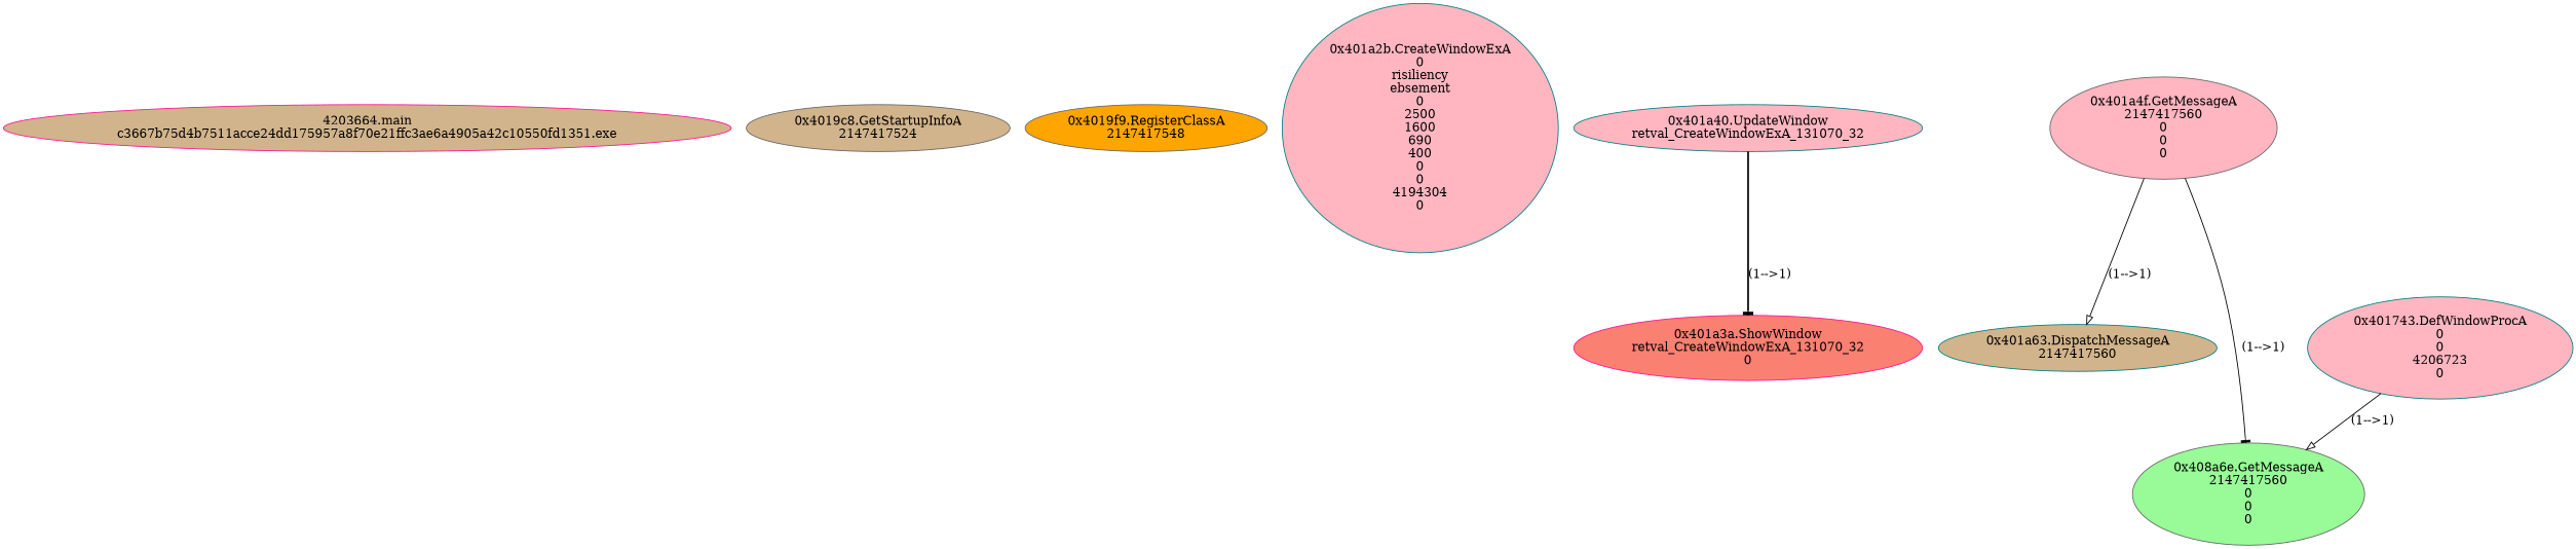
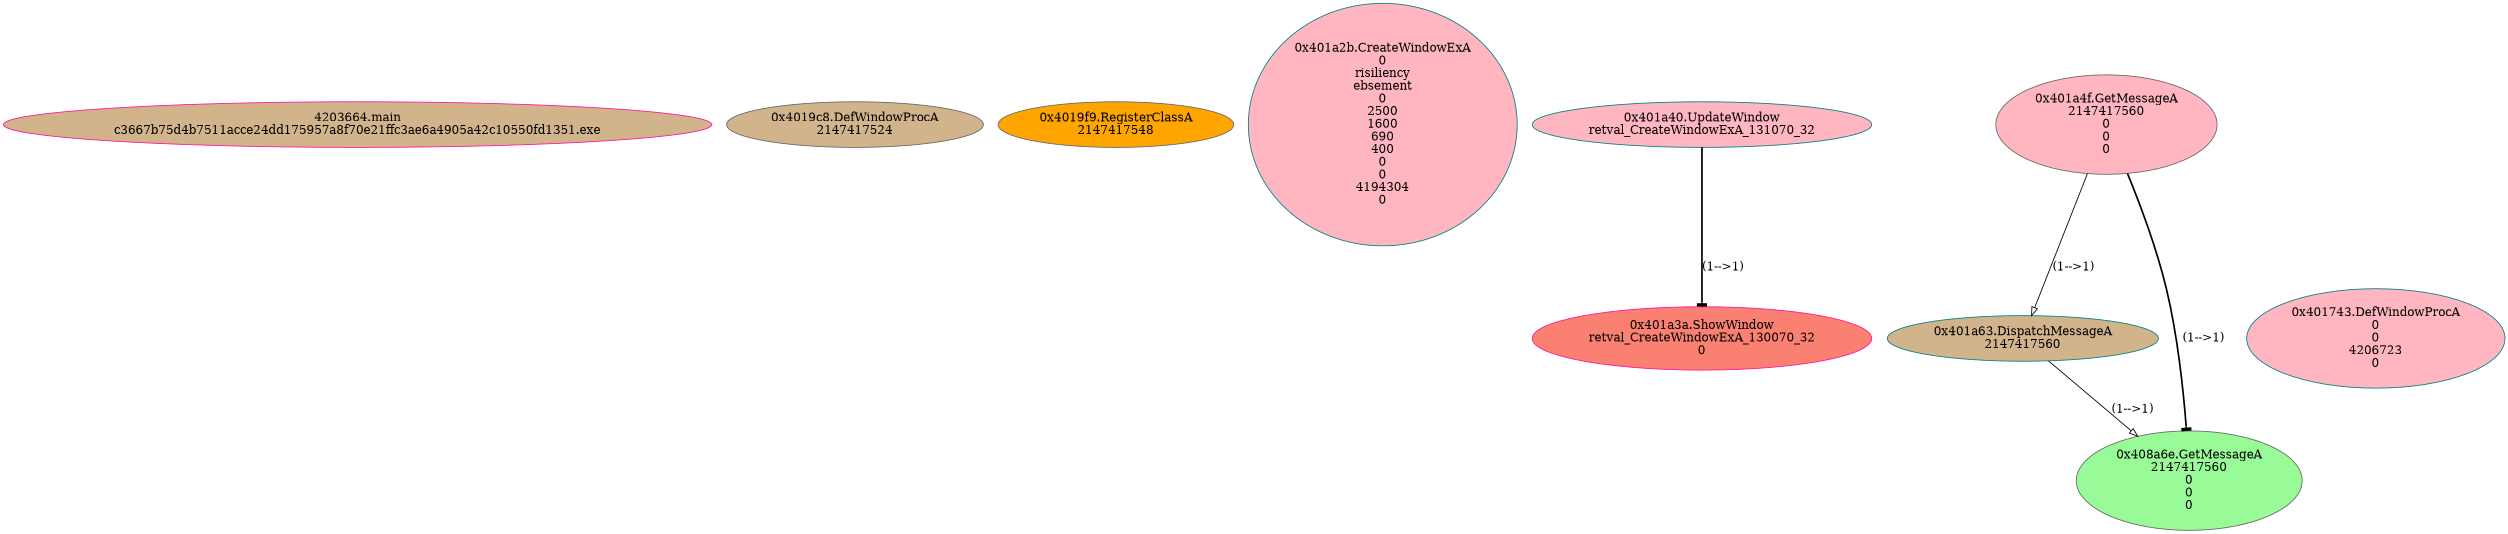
  digraph {
    node [color=gray40 fillcolor=lightpink style=filled]
    edge [arrowhead=tee style=bold]
    n1 [color=deeppink fillcolor=tan label="4203664.main\nc3667b75d4b7511acce24dd175957a8f70e21ffc3ae6a4905a42c10550fd1351.exe"]
-   n2 [fillcolor=tan label="0x4019c8.GetStartupInfoA\n2147417524"]
+   n2 [fillcolor=tan label="0x4019c8.DefWindowProcA\n2147417524"]
    n3 [fillcolor=orange label="0x4019f9.RegisterClassA\n2147417548"]
    n4 [color=teal label="0x401a2b.CreateWindowExA\n0\nrisiliency\nebsement\n0\n2500\n1600\n690\n400\n0\n0\n4194304\n0"]
-   n5 [color=deeppink fillcolor=salmon label="0x401a3a.ShowWindow\nretval_CreateWindowExA_131070_32\n0"]
+   n5 [color=deeppink fillcolor=salmon label="0x401a3a.ShowWindow\nretval_CreateWindowExA_130070_32\n0"]
    n6 [color=teal label="0x401a40.UpdateWindow\nretval_CreateWindowExA_131070_32"]
    n7 [label="0x401a4f.GetMessageA\n2147417560\n0\n0\n0"]
    n8 [color=teal fillcolor=tan label="0x401a63.DispatchMessageA\n2147417560"]
    n9 [fillcolor=palegreen label="0x408a6e.GetMessageA\n2147417560\n0\n0\n0"]
    n10 [color=teal label="0x401743.DefWindowProcA\n0\n0\n4206723\n0"]
    n6 -> n5 [label="(1-->1)"]
    n7 -> n8 [arrowhead=onormal label="(1-->1)" style=solid]
-   n7 -> n9 [label="(1-->1)" style=solid]
-   n10 -> n9 [arrowhead=onormal label="(1-->1)" style=solid]
+   n7 -> n9 [label="(1-->1)"]
+   n8 -> n9 [arrowhead=onormal label="(1-->1)" style=solid]
  }
